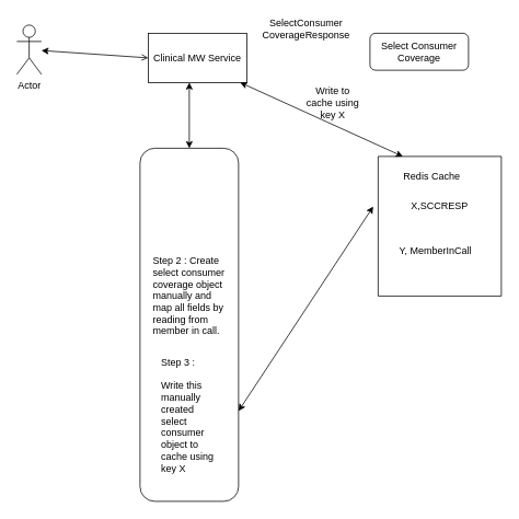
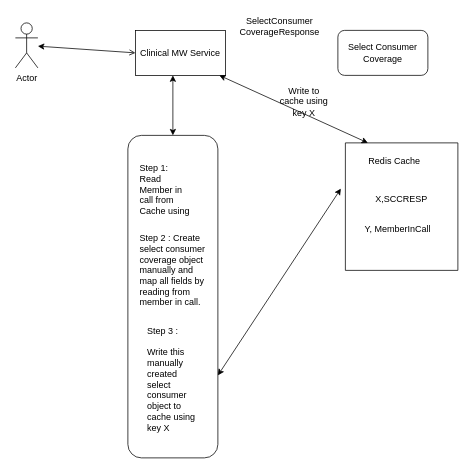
  <mxCell id="0" />
  <mxCell id="1" parent="0" />
- <mxCell id="2" value="Select Consumer Coverage" style="rounded=1;whiteSpace=wrap;html=1;" vertex="1" parent="1"><mxGeometry x="450" y="40" width="120" height="45" as="geometry" /></mxCell>
+ <mxCell id="2" value="Select Consumer Coverage" style="rounded=1;whiteSpace=wrap;html=1;" vertex="1" parent="1"><mxGeometry x="450" y="40" width="120" height="60" as="geometry" /></mxCell>
  <mxCell id="3" value="Clinical MW Service" style="rounded=0;whiteSpace=wrap;html=1;" vertex="1" parent="1"><mxGeometry x="180" y="40" width="120" height="60" as="geometry" /></mxCell>
  <mxCell id="4" value="SelectConsumer CoverageResponse" style="text;html=1;strokeColor=none;fillColor=none;align=center;verticalAlign=middle;whiteSpace=wrap;rounded=0;" vertex="1" parent="1"><mxGeometry x="320" y="20" width="105" height="30" as="geometry" /></mxCell>
  <mxCell id="5" value="Actor" style="shape=umlActor;verticalLabelPosition=bottom;verticalAlign=top;html=1;outlineConnect=0;" vertex="1" parent="1"><mxGeometry x="20" y="30" width="30" height="60" as="geometry" /></mxCell>
  <mxCell id="6" value="" style="endArrow=open;startArrow=classic;html=1;rounded=0;entryX=0;entryY=0.5;entryDx=0;entryDy=0;" edge="1" parent="1" source="5" target="3"><mxGeometry width="50" height="50" relative="1" as="geometry"><mxPoint x="70" y="70" as="sourcePoint" /><mxPoint x="120" y="20" as="targetPoint" /></mxGeometry></mxCell>
  <mxCell id="7" value="" style="swimlane;startSize=0;" vertex="1" parent="1"><mxGeometry x="460" y="190" width="150" height="170" as="geometry" /></mxCell>
  <mxCell id="8" value="Redis Cache" style="text;html=1;align=center;verticalAlign=middle;resizable=0;points=[];autosize=1;strokeColor=none;fillColor=none;" vertex="1" parent="7"><mxGeometry x="20" y="10" width="90" height="30" as="geometry" /></mxCell>
- <mxCell id="9" value="X,SCCRESP" style="text;html=1;strokeColor=none;fillColor=none;align=center;verticalAlign=middle;whiteSpace=wrap;rounded=0;" vertex="1" parent="7"><mxGeometry x="20" y="50" width="110" height="20" as="geometry" /></mxCell>
+ <mxCell id="9" value="X,SCCRESP" style="text;html=1;strokeColor=none;fillColor=none;align=center;verticalAlign=middle;whiteSpace=wrap;rounded=0;" vertex="1" parent="7"><mxGeometry x="20" y="65" width="110" height="20" as="geometry" /></mxCell>
  <mxCell id="10" value="Y, MemberInCall" style="text;html=1;strokeColor=none;fillColor=none;align=center;verticalAlign=middle;whiteSpace=wrap;rounded=0;" vertex="1" parent="7"><mxGeometry x="20" y="100" width="100" height="30" as="geometry" /></mxCell>
  <mxCell id="11" value="" style="endArrow=classic;startArrow=classic;html=1;rounded=0;entryX=0.933;entryY=1;entryDx=0;entryDy=0;entryPerimeter=0;exitX=0.2;exitY=0;exitDx=0;exitDy=0;exitPerimeter=0;" edge="1" parent="1" source="7" target="3"><mxGeometry width="50" height="50" relative="1" as="geometry"><mxPoint x="380" y="190" as="sourcePoint" /><mxPoint x="430" y="140" as="targetPoint" /></mxGeometry></mxCell>
- <mxCell id="12" value="Write to cache using key X" style="text;html=1;strokeColor=none;fillColor=none;align=center;verticalAlign=middle;whiteSpace=wrap;rounded=0;" vertex="1" parent="1"><mxGeometry x="370" y="100" width="70" height="50" as="geometry" /></mxCell>
+ <mxCell id="12" value="Write to cache using key X" style="text;html=1;strokeColor=none;fillColor=none;align=center;verticalAlign=middle;whiteSpace=wrap;rounded=0;" vertex="1" parent="1"><mxGeometry x="370" y="110" width="70" height="50" as="geometry" /></mxCell>
  <mxCell id="13" value="" style="rounded=1;whiteSpace=wrap;html=1;" vertex="1" parent="1"><mxGeometry x="170" y="180" width="120" height="430" as="geometry" /></mxCell>
  <mxCell id="14" value="" style="endArrow=classic;startArrow=classic;html=1;rounded=0;exitX=0.5;exitY=0;exitDx=0;exitDy=0;" edge="1" parent="1" source="13"><mxGeometry width="50" height="50" relative="1" as="geometry"><mxPoint x="180" y="150" as="sourcePoint" /><mxPoint x="230" y="100" as="targetPoint" /></mxGeometry></mxCell>
+ <mxCell id="15" value="&lt;div&gt;&lt;br&gt;&lt;/div&gt;&lt;div&gt;Step 1: Read Member in call from Cache using key Y&lt;/div&gt;" style="text;strokeColor=none;fillColor=none;align=left;verticalAlign=middle;spacingLeft=4;spacingRight=4;overflow=hidden;points=[[0,0.5],[1,0.5]];portConstraint=eastwest;rotatable=0;whiteSpace=wrap;html=1;" vertex="1" parent="1"><mxGeometry x="180" y="200" width="80" height="90" as="geometry" /></mxCell>
  <mxCell id="16" value="Step 2 : Create select consumer coverage object manually and map all fields by reading from member in call." style="text;strokeColor=none;fillColor=none;align=left;verticalAlign=middle;spacingLeft=4;spacingRight=4;overflow=hidden;points=[[0,0.5],[1,0.5]];portConstraint=eastwest;rotatable=0;whiteSpace=wrap;html=1;" vertex="1" parent="1"><mxGeometry x="180" y="300" width="100" height="120" as="geometry" /></mxCell>
  <mxCell id="17" style="edgeStyle=orthogonalEdgeStyle;rounded=0;orthogonalLoop=1;jettySize=auto;html=1;exitX=0.5;exitY=1;exitDx=0;exitDy=0;" edge="1" parent="1" source="13" target="13"><mxGeometry relative="1" as="geometry" /></mxCell>
  <mxCell id="18" value="&lt;div&gt;Step 3 : &lt;br&gt;&lt;/div&gt;&lt;div&gt;&lt;br&gt;&lt;/div&gt;&lt;div&gt;Write this manually created select consumer object to cache using key X&lt;br&gt;&lt;/div&gt;" style="text;strokeColor=none;fillColor=none;align=left;verticalAlign=middle;spacingLeft=4;spacingRight=4;overflow=hidden;points=[[0,0.5],[1,0.5]];portConstraint=eastwest;rotatable=0;whiteSpace=wrap;html=1;" vertex="1" parent="1"><mxGeometry x="190" y="420" width="80" height="170" as="geometry" /></mxCell>
  <mxCell id="19" value="" style="endArrow=classic;startArrow=classic;html=1;rounded=0;entryX=-0.04;entryY=0.359;entryDx=0;entryDy=0;entryPerimeter=0;" edge="1" parent="1" target="7"><mxGeometry width="50" height="50" relative="1" as="geometry"><mxPoint x="290" y="500" as="sourcePoint" /><mxPoint x="340" y="450" as="targetPoint" /></mxGeometry></mxCell>
